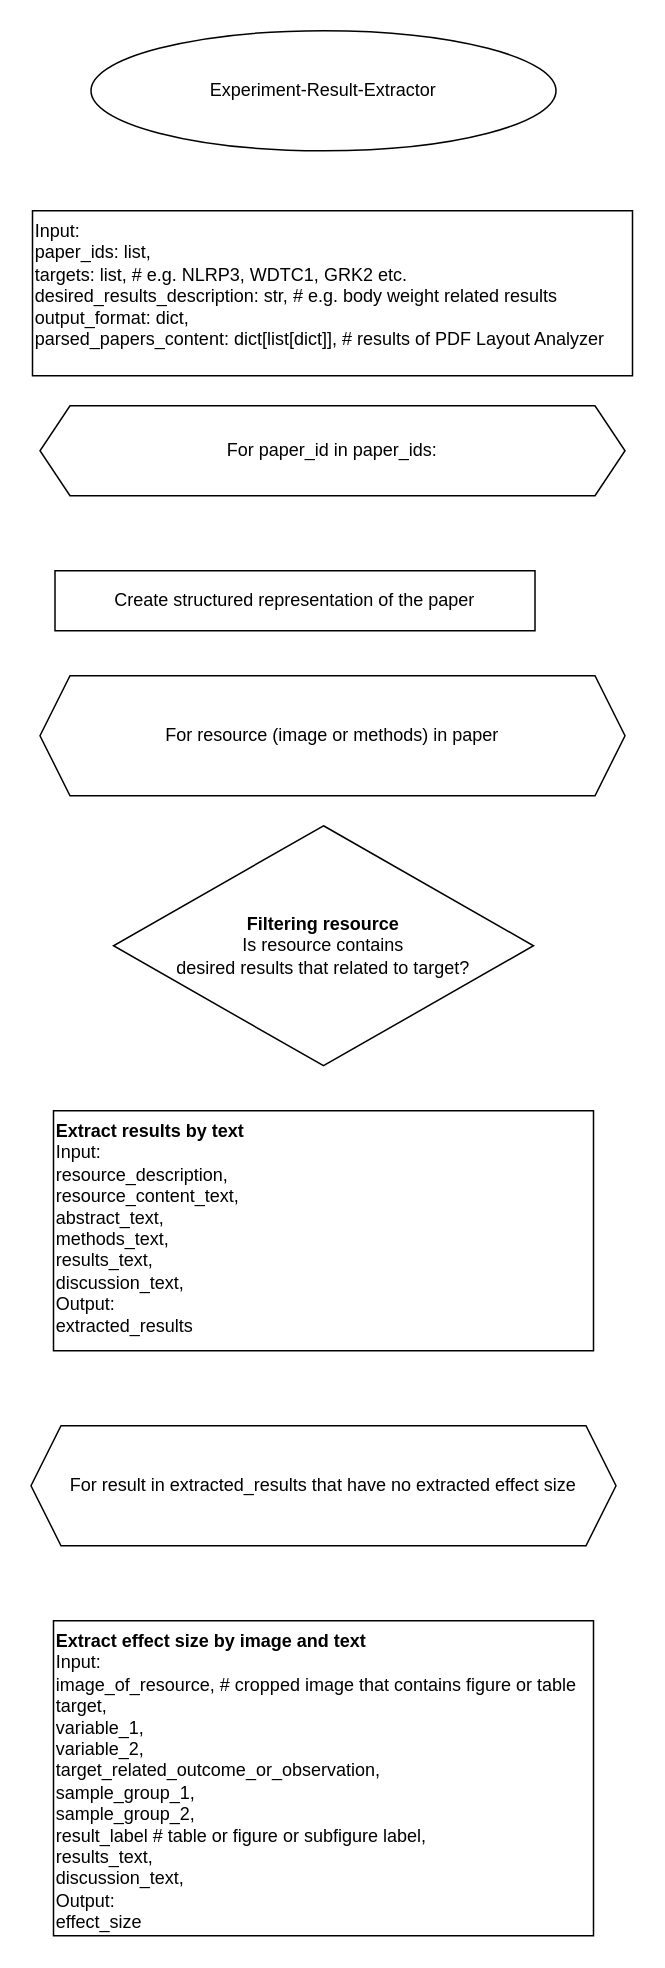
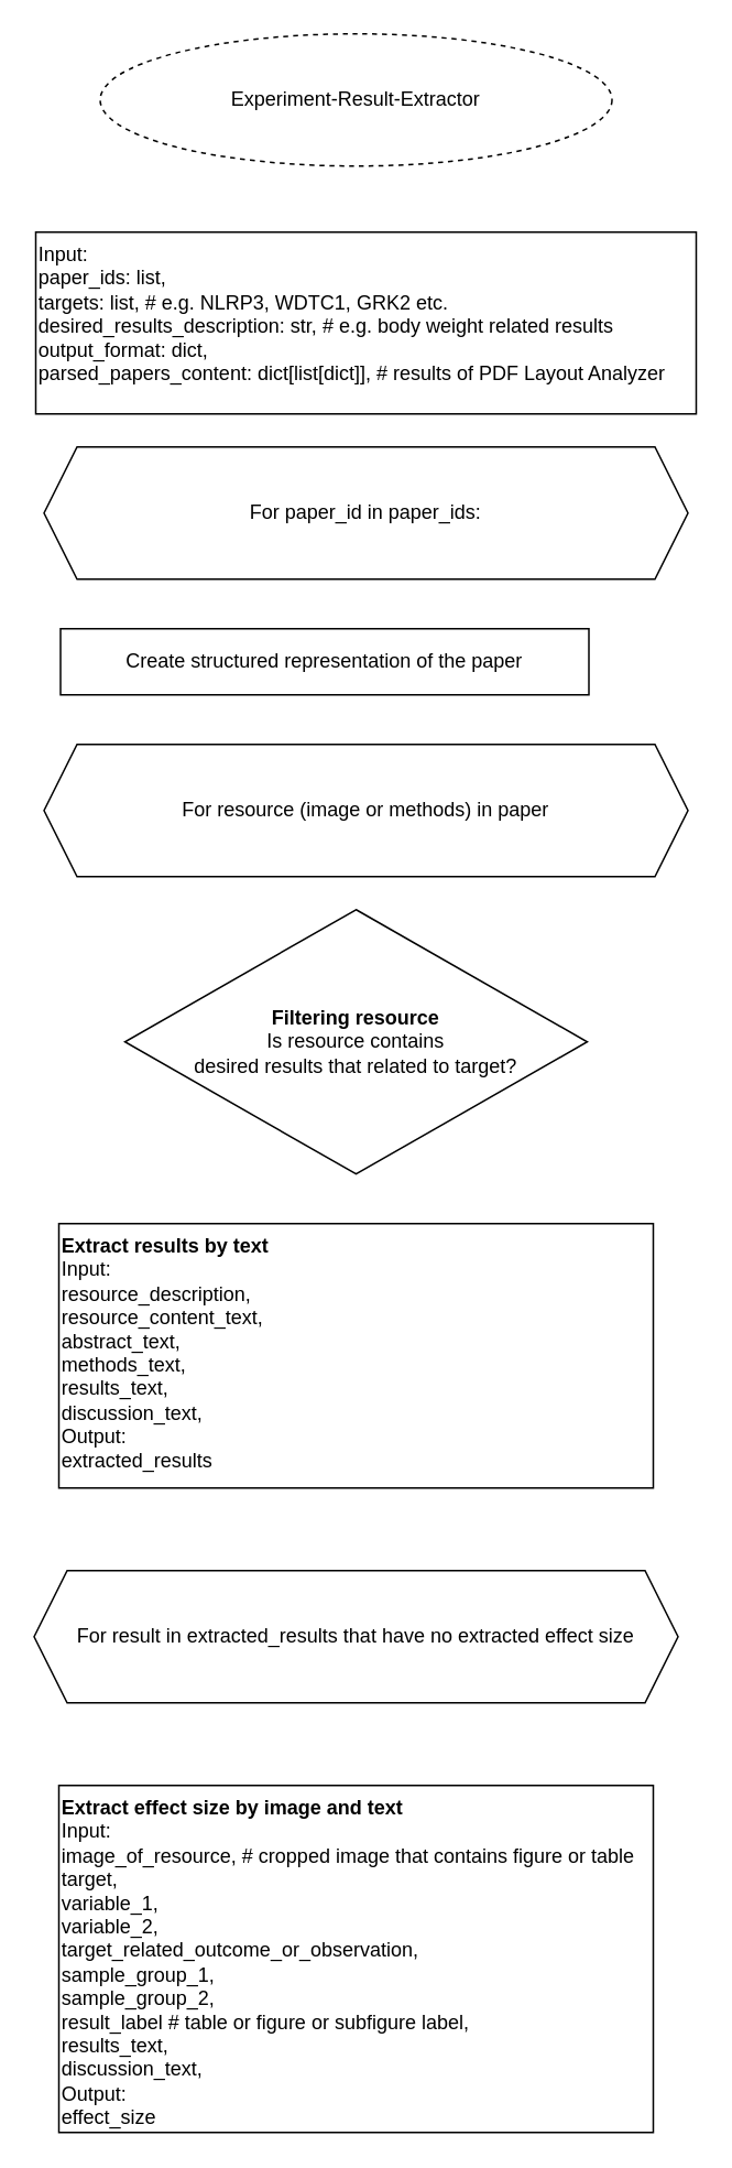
  <mxCell id="0" />
  <mxCell id="1" parent="0" />
- <mxCell id="2" value="Experiment-Result-Extractor" style="ellipse;whiteSpace=wrap;html=1;" vertex="1" parent="1"><mxGeometry x="60" y="20" width="310" height="80" as="geometry" /></mxCell>
+ <mxCell id="2" value="Experiment-Result-Extractor" style="ellipse;whiteSpace=wrap;html=1;dashed=1;" vertex="1" parent="1"><mxGeometry x="60" y="20" width="310" height="80" as="geometry" /></mxCell>
  <mxCell id="3" value="Input:&amp;nbsp;&lt;div&gt;paper_ids: list,&lt;/div&gt;&lt;div&gt;targets: list, # e.g.&amp;nbsp;&lt;span style=&quot;background-color: transparent;&quot;&gt;NLRP3,&amp;nbsp;&lt;/span&gt;&lt;span style=&quot;background-color: transparent; color: light-dark(rgb(0, 0, 0), rgb(255, 255, 255));&quot;&gt;WDTC1,&amp;nbsp;&lt;/span&gt;&lt;span style=&quot;background-color: transparent; color: light-dark(rgb(0, 0, 0), rgb(255, 255, 255));&quot;&gt;GRK2 etc.&lt;/span&gt;&lt;/div&gt;&lt;div&gt;desired_results_description: str, # e.g. body weight related results&lt;/div&gt;&lt;div&gt;output_format: dict,&lt;/div&gt;&lt;div&gt;parsed_papers_content: dict[list[dict]], # results of PDF Layout Analyzer&lt;/div&gt;&lt;div&gt;&lt;br&gt;&lt;/div&gt;&lt;div&gt;&lt;br&gt;&lt;/div&gt;&lt;div&gt;&lt;br&gt;&lt;/div&gt;" style="rounded=0;whiteSpace=wrap;html=1;align=left;verticalAlign=top;" vertex="1" parent="1"><mxGeometry x="21" y="140" width="400" height="110" as="geometry" /></mxCell>
- <mxCell id="4" value="&lt;div&gt;&lt;span style=&quot;background-color: transparent; color: light-dark(rgb(0, 0, 0), rgb(255, 255, 255));&quot;&gt;For paper_id in paper_ids:&lt;/span&gt;&lt;/div&gt;" style="shape=hexagon;perimeter=hexagonPerimeter2;whiteSpace=wrap;html=1;fixedSize=1;align=center;" vertex="1" parent="1"><mxGeometry x="26" y="270" width="390" height="60" as="geometry" /></mxCell>
+ <mxCell id="4" value="&lt;div&gt;&lt;span style=&quot;background-color: transparent; color: light-dark(rgb(0, 0, 0), rgb(255, 255, 255));&quot;&gt;For paper_id in paper_ids:&lt;/span&gt;&lt;/div&gt;" style="shape=hexagon;perimeter=hexagonPerimeter2;whiteSpace=wrap;html=1;fixedSize=1;align=center;" vertex="1" parent="1"><mxGeometry x="26" y="270" width="390" height="80" as="geometry" /></mxCell>
  <mxCell id="5" value="Create structured representation of the paper" style="rounded=0;whiteSpace=wrap;html=1;align=center;verticalAlign=middle;" vertex="1" parent="1"><mxGeometry x="36" y="380" width="320" height="40" as="geometry" /></mxCell>
  <mxCell id="6" value="For resource (image or methods) in paper" style="shape=hexagon;perimeter=hexagonPerimeter2;whiteSpace=wrap;html=1;fixedSize=1;align=center;" vertex="1" parent="1"><mxGeometry x="26" y="450" width="390" height="80" as="geometry" /></mxCell>
  <mxCell id="7" value="&lt;div&gt;&lt;b&gt;Filtering resource&lt;/b&gt;&lt;/div&gt;Is resource contains&lt;div&gt;desired results that related to target?&lt;/div&gt;" style="rhombus;whiteSpace=wrap;html=1;" vertex="1" parent="1"><mxGeometry x="75" y="550" width="280" height="160" as="geometry" /></mxCell>
  <mxCell id="8" value="&lt;b&gt;Extract results by text&lt;/b&gt;&lt;div&gt;Input:&lt;/div&gt;&lt;div&gt;resource_description,&lt;/div&gt;&lt;div&gt;resource_content_text,&lt;/div&gt;&lt;div&gt;abstract_text,&lt;/div&gt;&lt;div&gt;methods_text,&lt;/div&gt;&lt;div&gt;results_text,&lt;/div&gt;&lt;div&gt;discussion_text,&lt;/div&gt;&lt;div&gt;Output:&lt;/div&gt;&lt;div&gt;extracted_results&lt;/div&gt;" style="rounded=0;whiteSpace=wrap;html=1;align=left;verticalAlign=top;" vertex="1" parent="1"><mxGeometry x="35" y="740" width="360" height="160" as="geometry" /></mxCell>
  <mxCell id="9" value="For result in extracted_results that have no extracted effect size" style="shape=hexagon;perimeter=hexagonPerimeter2;whiteSpace=wrap;html=1;fixedSize=1;align=center;" vertex="1" parent="1"><mxGeometry x="20" y="950" width="390" height="80" as="geometry" /></mxCell>
  <mxCell id="10" value="&lt;b&gt;Extract effect size by image and text&lt;/b&gt;&lt;div&gt;Input:&lt;/div&gt;&lt;div&gt;image_of_resource, # cropped image that contains figure or table&lt;/div&gt;&lt;div&gt;target,&lt;/div&gt;&lt;div&gt;variable_1,&lt;/div&gt;&lt;div&gt;variable_2,&lt;/div&gt;&lt;div&gt;target_related_outcome_or_observation,&lt;/div&gt;&lt;div&gt;&lt;div&gt;sample_group_1,&lt;/div&gt;&lt;div&gt;sample_group_2,&lt;/div&gt;&lt;/div&gt;&lt;div&gt;result_label # table or figure or subfigure label,&lt;/div&gt;&lt;div&gt;results_text,&lt;/div&gt;&lt;div&gt;discussion_text,&lt;/div&gt;&lt;div&gt;Output:&lt;/div&gt;&lt;div&gt;effect_size&lt;/div&gt;" style="rounded=0;whiteSpace=wrap;html=1;align=left;verticalAlign=top;" vertex="1" parent="1"><mxGeometry x="35" y="1080" width="360" height="210" as="geometry" /></mxCell>
